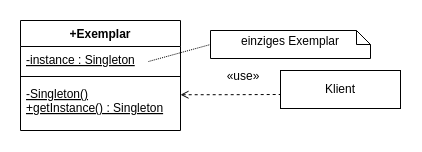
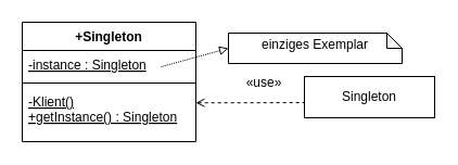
  <mxCell id="0" />
  <mxCell id="1" parent="0" />
- <mxCell id="2" value="+Exemplar" style="swimlane;fontStyle=1;align=center;verticalAlign=top;childLayout=stackLayout;horizontal=1;startSize=26;horizontalStack=0;resizeParent=1;resizeParentMax=0;resizeLast=0;collapsible=1;marginBottom=0;" parent="1" vertex="1"><mxGeometry x="20" y="20" width="160" height="110" as="geometry" /></mxCell>
+ <mxCell id="2" value="+Singleton" style="swimlane;fontStyle=1;align=center;verticalAlign=top;childLayout=stackLayout;horizontal=1;startSize=26;horizontalStack=0;resizeParent=1;resizeParentMax=0;resizeLast=0;collapsible=1;marginBottom=0;" parent="1" vertex="1"><mxGeometry x="20" y="20" width="160" height="110" as="geometry" /></mxCell>
  <mxCell id="3" value="-instance : Singleton" style="text;strokeColor=none;fillColor=none;align=left;verticalAlign=top;spacingLeft=4;spacingRight=4;overflow=hidden;rotatable=0;points=[[0,0.5],[1,0.5]];portConstraint=eastwest;fontStyle=4" parent="2" vertex="1"><mxGeometry y="26" width="160" height="26" as="geometry" /></mxCell>
  <mxCell id="4" value="" style="line;strokeWidth=1;fillColor=none;align=left;verticalAlign=middle;spacingTop=-1;spacingLeft=3;spacingRight=3;rotatable=0;labelPosition=right;points=[];portConstraint=eastwest;" parent="2" vertex="1"><mxGeometry y="52" width="160" height="8" as="geometry" /></mxCell>
- <mxCell id="5" value="-Singleton()&#10;+getInstance() : Singleton" style="text;strokeColor=none;fillColor=none;align=left;verticalAlign=top;spacingLeft=4;spacingRight=4;overflow=hidden;rotatable=0;points=[[0,0.5],[1,0.5]];portConstraint=eastwest;fontStyle=4" parent="2" vertex="1"><mxGeometry y="60" width="160" height="50" as="geometry" /></mxCell>
+ <mxCell id="5" value="-Klient()&#10;+getInstance() : Singleton" style="text;strokeColor=none;fillColor=none;align=left;verticalAlign=top;spacingLeft=4;spacingRight=4;overflow=hidden;rotatable=0;points=[[0,0.5],[1,0.5]];portConstraint=eastwest;fontStyle=4" parent="2" vertex="1"><mxGeometry y="60" width="160" height="50" as="geometry" /></mxCell>
  <mxCell id="6" value="einziges Exemplar" style="shape=note;whiteSpace=wrap;html=1;size=14;verticalAlign=middle;align=center;spacingTop=-6;" parent="1" vertex="1"><mxGeometry x="210" y="30" width="160" height="28" as="geometry" /></mxCell>
- <mxCell id="7" style="rounded=0;orthogonalLoop=1;jettySize=auto;html=1;exitX=0.8;exitY=0.577;exitDx=0;exitDy=0;dashed=1;dashPattern=1 1;endArrow=none;endFill=0;exitPerimeter=0;entryX=0;entryY=0.5;entryDx=0;entryDy=0;entryPerimeter=0;" parent="1" source="3" target="6" edge="1"><mxGeometry relative="1" as="geometry"><mxPoint x="250" y="110" as="targetPoint" /></mxGeometry></mxCell>
- <mxCell id="8" value="Klient" style="rounded=0;whiteSpace=wrap;html=1;" vertex="1" parent="1"><mxGeometry x="280" y="70" width="120" height="38" as="geometry" /></mxCell>
+ <mxCell id="7" style="rounded=0;orthogonalLoop=1;jettySize=auto;html=1;exitX=0.8;exitY=0.577;exitDx=0;exitDy=0;dashed=1;dashPattern=1 1;endArrow=block;endFill=0;exitPerimeter=0;entryX=0;entryY=0.5;entryDx=0;entryDy=0;entryPerimeter=0;" parent="1" source="3" target="6" edge="1"><mxGeometry relative="1" as="geometry"><mxPoint x="250" y="110" as="targetPoint" /></mxGeometry></mxCell>
+ <mxCell id="8" value="Singleton" style="rounded=0;whiteSpace=wrap;html=1;" vertex="1" parent="1"><mxGeometry x="280" y="70" width="120" height="38" as="geometry" /></mxCell>
  <mxCell id="9" style="edgeStyle=orthogonalEdgeStyle;rounded=0;orthogonalLoop=1;jettySize=auto;html=1;exitX=1;exitY=0.5;exitDx=0;exitDy=0;entryX=0;entryY=0.25;entryDx=0;entryDy=0;endArrow=none;endFill=0;startArrow=open;startFill=0;dashed=1;" edge="1" parent="1"><mxGeometry relative="1" as="geometry"><mxPoint x="179.952" y="94.238" as="sourcePoint" /><mxPoint x="279.952" y="95.714" as="targetPoint" /><Array as="points"><mxPoint x="230" y="94" /><mxPoint x="280" y="94" /></Array></mxGeometry></mxCell>
  <mxCell id="10" value="&lt;span style=&quot;white-space: nowrap&quot;&gt;«&lt;/span&gt;use&lt;span style=&quot;white-space: nowrap&quot;&gt;»&lt;/span&gt;" style="text;html=1;strokeColor=none;fillColor=none;align=center;verticalAlign=middle;whiteSpace=wrap;rounded=0;" vertex="1" parent="1"><mxGeometry x="223" y="66" width="40" height="20" as="geometry" /></mxCell>
